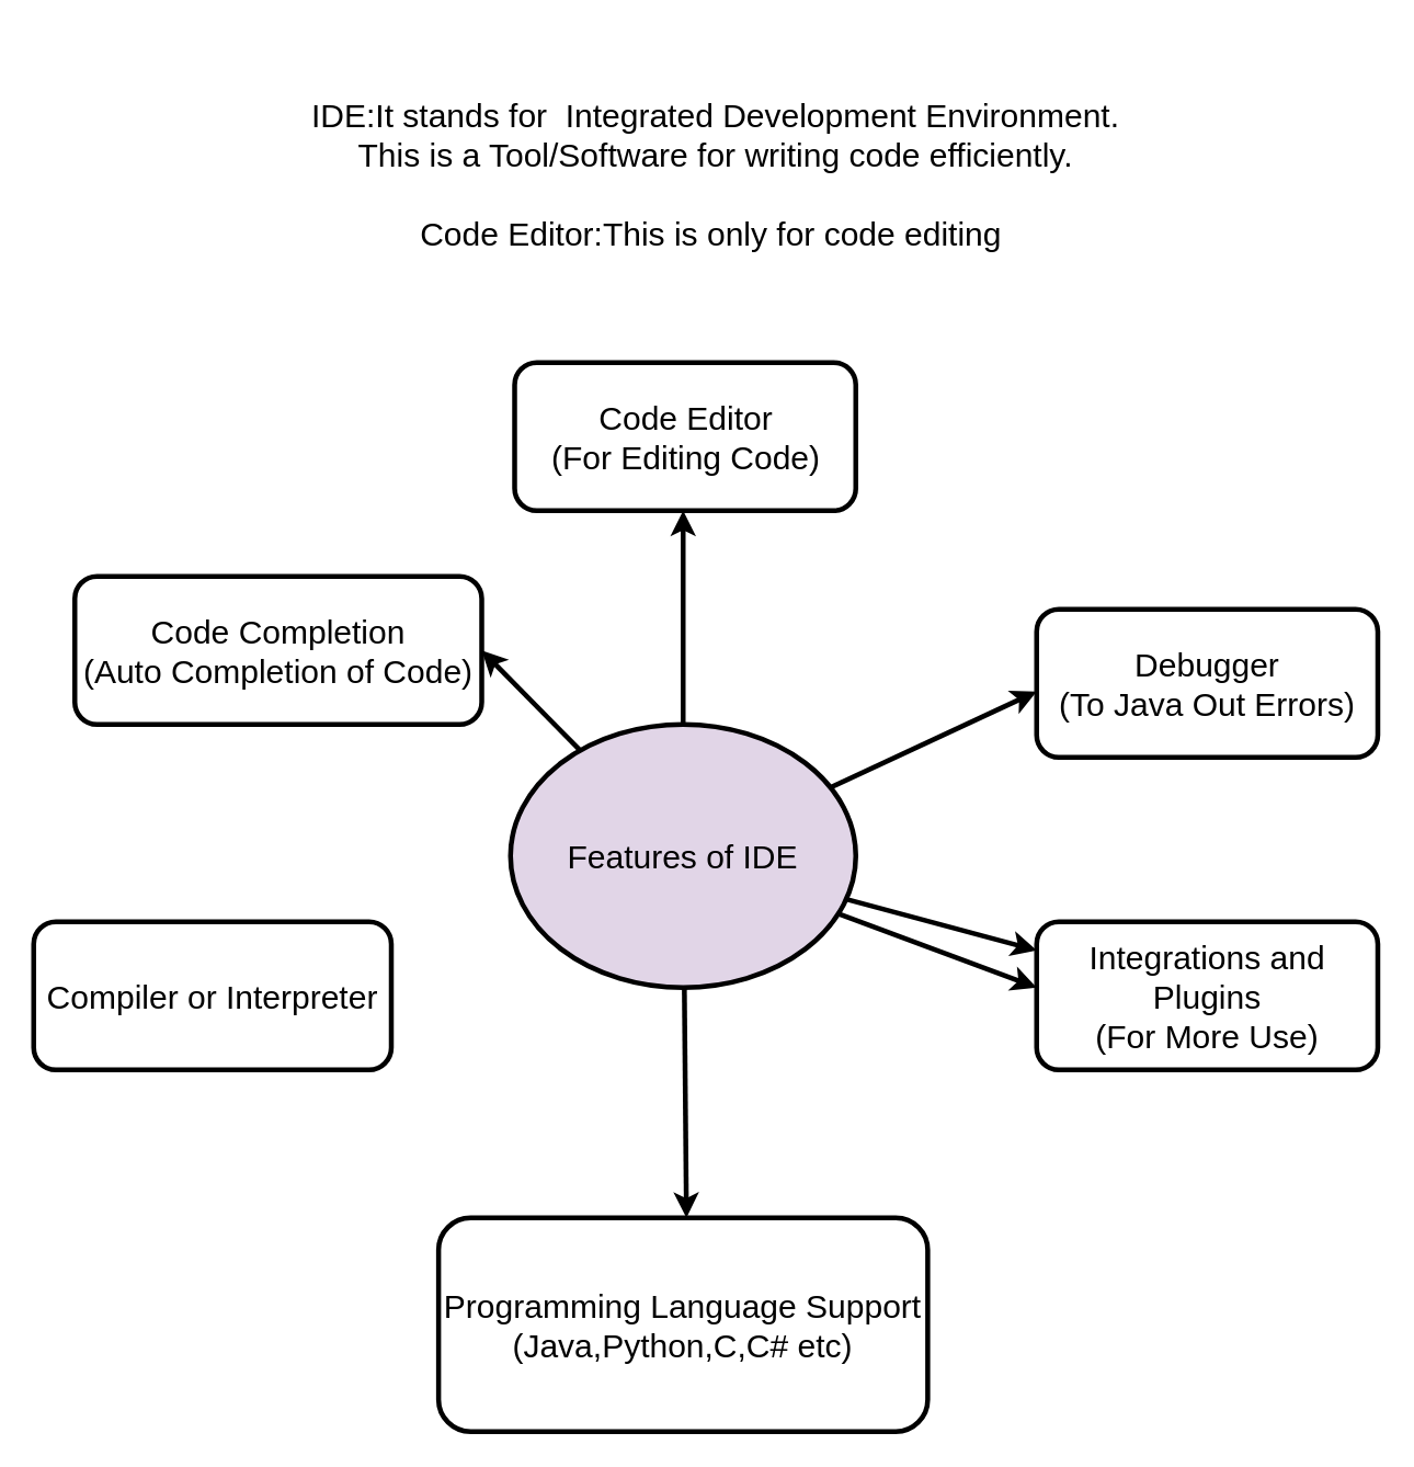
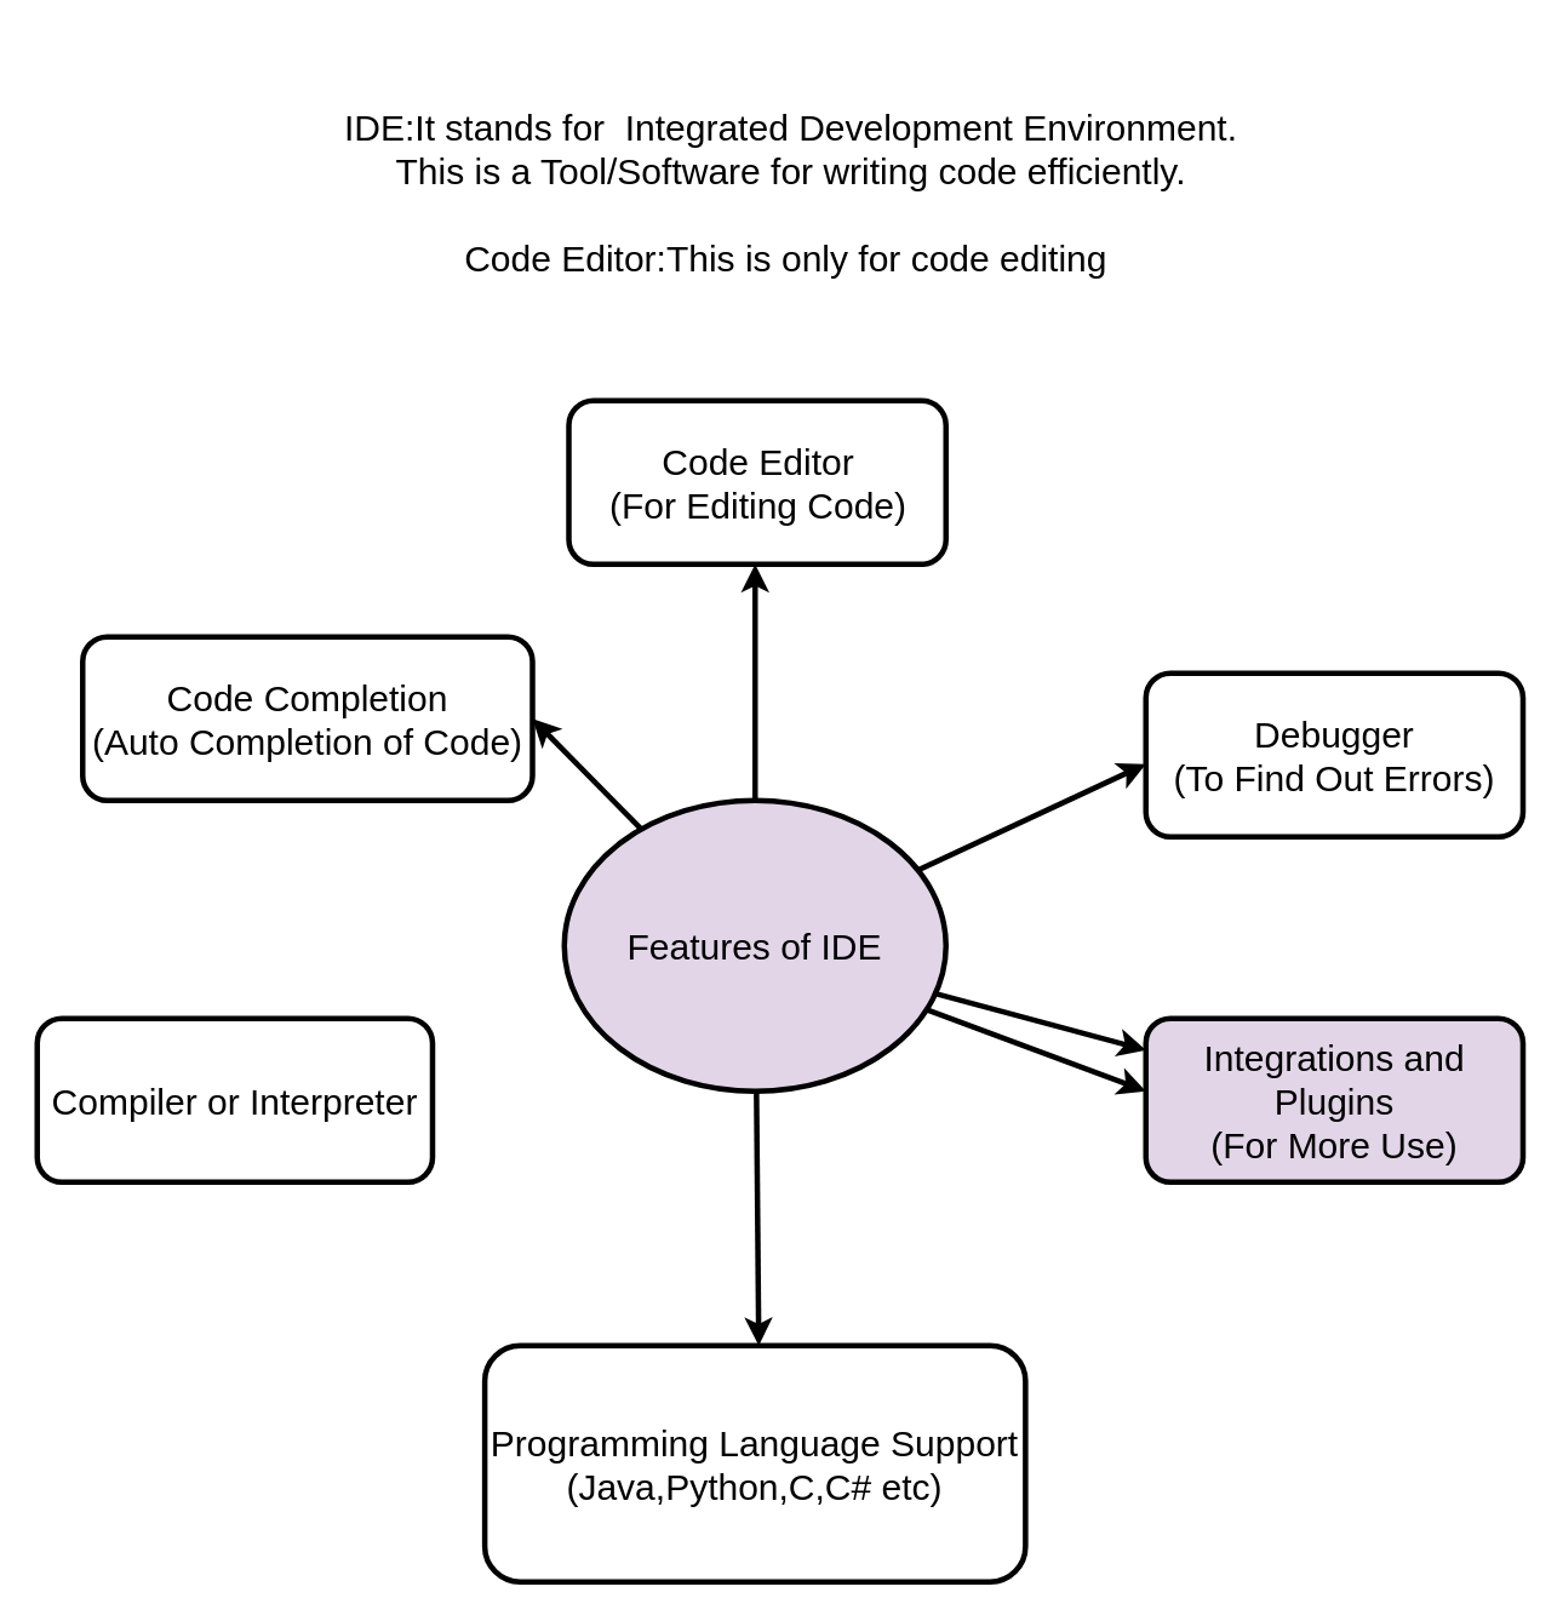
  <mxCell id="0" />
  <mxCell id="1" parent="0" />
  <mxCell id="2" value="&lt;font style=&quot;font-size: 20px&quot;&gt;Features of IDE&lt;/font&gt;" style="ellipse;whiteSpace=wrap;html=1;strokeWidth=3;fillColor=#e1d5e7;" parent="1" vertex="1"><mxGeometry x="310" y="440" width="210" height="160" as="geometry" /></mxCell>
  <mxCell id="3" value="" style="endArrow=classic;html=1;strokeWidth=3;" parent="1" source="2" edge="1"><mxGeometry width="50" height="50" relative="1" as="geometry"><mxPoint x="580" y="490" as="sourcePoint" /><mxPoint x="630" y="420" as="targetPoint" /></mxGeometry></mxCell>
  <mxCell id="4" value="" style="endArrow=classic;html=1;strokeWidth=3;" parent="1" source="2" edge="1"><mxGeometry width="50" height="50" relative="1" as="geometry"><mxPoint x="540" y="600" as="sourcePoint" /><mxPoint x="630" y="600" as="targetPoint" /></mxGeometry></mxCell>
  <mxCell id="5" value="" style="endArrow=classic;html=1;strokeWidth=3;" parent="1" source="2" target="14" edge="1"><mxGeometry width="50" height="50" relative="1" as="geometry"><mxPoint x="270" y="710" as="sourcePoint" /><mxPoint x="210" y="620" as="targetPoint" /></mxGeometry></mxCell>
  <mxCell id="6" value="" style="endArrow=classic;html=1;entryX=1;entryY=0.5;entryDx=0;entryDy=0;strokeWidth=3;" parent="1" source="2" target="11" edge="1"><mxGeometry width="50" height="50" relative="1" as="geometry"><mxPoint x="180" y="510" as="sourcePoint" /><mxPoint x="260" y="450" as="targetPoint" /></mxGeometry></mxCell>
  <mxCell id="7" value="" style="endArrow=classic;html=1;strokeWidth=3;" parent="1" source="2" edge="1"><mxGeometry width="50" height="50" relative="1" as="geometry"><mxPoint x="460" y="730" as="sourcePoint" /><mxPoint x="417" y="740" as="targetPoint" /></mxGeometry></mxCell>
  <mxCell id="8" value="" style="endArrow=classic;html=1;exitX=0.5;exitY=0;exitDx=0;exitDy=0;strokeWidth=3;" parent="1" source="2" edge="1"><mxGeometry width="50" height="50" relative="1" as="geometry"><mxPoint x="380" y="400" as="sourcePoint" /><mxPoint x="415" y="310" as="targetPoint" /></mxGeometry></mxCell>
  <mxCell id="9" value="&lt;font style=&quot;font-size: 20px&quot;&gt;Code Editor&lt;br&gt;(For Editing Code)&lt;/font&gt;" style="rounded=1;whiteSpace=wrap;html=1;strokeWidth=3;" parent="1" vertex="1"><mxGeometry x="312.5" y="220" width="207.5" height="90" as="geometry" /></mxCell>
- <mxCell id="10" value="&lt;div&gt;&lt;span style=&quot;font-size: 20px&quot;&gt;Debugger&lt;/span&gt;&lt;br&gt;&lt;/div&gt;&lt;div&gt;&lt;span style=&quot;font-size: 20px&quot;&gt;(To Java Out Errors)&lt;/span&gt;&lt;/div&gt;" style="rounded=1;whiteSpace=wrap;html=1;strokeWidth=3;" parent="1" vertex="1"><mxGeometry x="630" y="370" width="207.5" height="90" as="geometry" /></mxCell>
+ <mxCell id="10" value="&lt;div&gt;&lt;span style=&quot;font-size: 20px&quot;&gt;Debugger&lt;/span&gt;&lt;br&gt;&lt;/div&gt;&lt;div&gt;&lt;span style=&quot;font-size: 20px&quot;&gt;(To Find Out Errors)&lt;/span&gt;&lt;/div&gt;" style="rounded=1;whiteSpace=wrap;html=1;strokeWidth=3;" parent="1" vertex="1"><mxGeometry x="630" y="370" width="207.5" height="90" as="geometry" /></mxCell>
  <mxCell id="11" value="&lt;div&gt;&lt;span style=&quot;font-size: 20px&quot;&gt;Code Completion&lt;/span&gt;&lt;/div&gt;&lt;div&gt;&lt;span style=&quot;font-size: 20px&quot;&gt;(Auto Completion of Code)&lt;/span&gt;&lt;br&gt;&lt;/div&gt;" style="rounded=1;whiteSpace=wrap;html=1;strokeWidth=3;" parent="1" vertex="1"><mxGeometry x="45" y="350" width="247.5" height="90" as="geometry" /></mxCell>
  <mxCell id="12" value="&lt;span style=&quot;font-size: 20px&quot;&gt;Compiler or Interpreter&lt;/span&gt;" style="rounded=1;whiteSpace=wrap;html=1;strokeWidth=3;" parent="1" vertex="1"><mxGeometry x="20" y="560" width="217.5" height="90" as="geometry" /></mxCell>
  <mxCell id="13" value="&lt;span style=&quot;font-size: 20px&quot;&gt;&lt;span&gt; &lt;/span&gt;Programming Language Support&lt;br&gt;(Java,Python,C,C# etc)&lt;/span&gt;" style="rounded=1;whiteSpace=wrap;html=1;strokeWidth=3;" parent="1" vertex="1"><mxGeometry x="266.25" y="740" width="297.5" height="130" as="geometry" /></mxCell>
- <mxCell id="14" value="&lt;div&gt;&lt;span style=&quot;font-size: 20px&quot;&gt;Integrations and Plugins&lt;/span&gt;&lt;/div&gt;&lt;div&gt;&lt;span style=&quot;font-size: 20px&quot;&gt;(For More Use)&lt;/span&gt;&lt;br&gt;&lt;/div&gt;" style="rounded=1;whiteSpace=wrap;html=1;strokeWidth=3;" parent="1" vertex="1"><mxGeometry x="630" y="560" width="207.5" height="90" as="geometry" /></mxCell>
+ <mxCell id="14" value="&lt;div&gt;&lt;span style=&quot;font-size: 20px&quot;&gt;Integrations and Plugins&lt;/span&gt;&lt;/div&gt;&lt;div&gt;&lt;span style=&quot;font-size: 20px&quot;&gt;(For More Use)&lt;/span&gt;&lt;br&gt;&lt;/div&gt;" style="rounded=1;whiteSpace=wrap;html=1;strokeWidth=3;fillColor=#e1d5e7;" parent="1" vertex="1"><mxGeometry x="630" y="560" width="207.5" height="90" as="geometry" /></mxCell>
  <mxCell id="15" value="&lt;div&gt;&lt;span style=&quot;font-size: 20px&quot;&gt;IDE:It stands for&amp;nbsp; Integrated Development Environment.&lt;/span&gt;&lt;/div&gt;&lt;div&gt;&lt;span style=&quot;font-size: 20px&quot;&gt;This is a Tool/Software for writing code efficiently.&lt;/span&gt;&lt;/div&gt;&lt;div&gt;&lt;span style=&quot;font-size: 20px&quot;&gt;&lt;br&gt;&lt;/span&gt;&lt;/div&gt;&lt;div&gt;&lt;span style=&quot;font-size: 20px&quot;&gt;Code Editor:This is only for code editing&amp;nbsp;&lt;/span&gt;&lt;/div&gt;" style="text;html=1;strokeColor=none;fillColor=none;align=center;verticalAlign=middle;whiteSpace=wrap;rounded=0;" parent="1" vertex="1"><mxGeometry x="85" y="20" width="700" height="170" as="geometry" /></mxCell>
